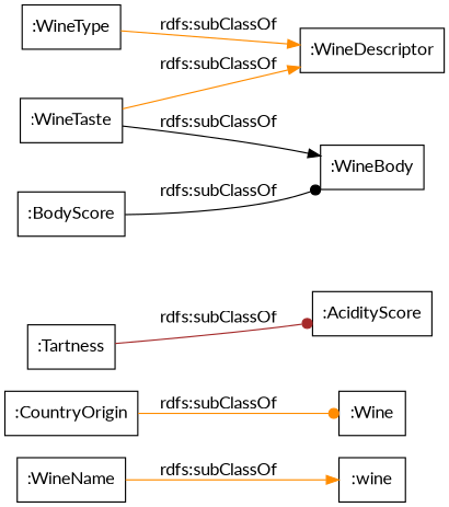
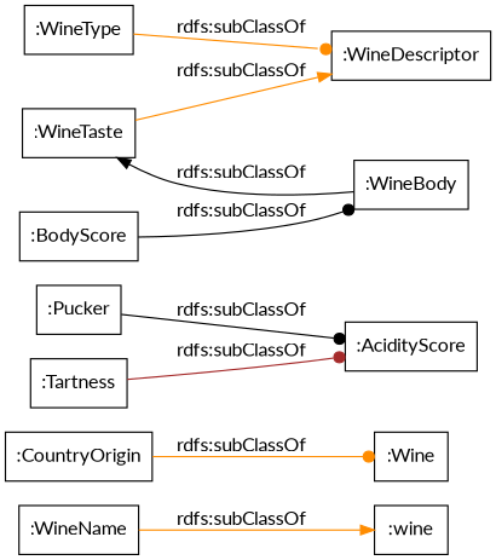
  digraph {
    fontname=Lato
    rankdir=LR
    node [color=black fontname=Lato shape=rectangle]
    edge [arrowhead=normal color=darkorange fontname=Lato]
    ":WineName"
    ":wine"
    ":CountryOrigin"
    ":Wine"
+   ":Pucker"
    ":AcidityScore"
    ":WineType"
    ":WineDescriptor"
    ":Tartness"
    ":WineTaste"
    ":WineBody"
    ":BodyScore"
    ":WineName" -> ":wine" [label="rdfs:subClassOf"]
    ":CountryOrigin" -> ":Wine" [arrowhead=dot label="rdfs:subClassOf"]
-   ":WineType" -> ":WineDescriptor" [label="rdfs:subClassOf"]
+   ":Pucker" -> ":AcidityScore" [arrowhead=dot color=black label="rdfs:subClassOf"]
+   ":WineType" -> ":WineDescriptor" [arrowhead=dot label="rdfs:subClassOf"]
    ":Tartness" -> ":AcidityScore" [arrowhead=dot color=brown label="rdfs:subClassOf"]
    ":WineTaste" -> ":WineDescriptor" [label="rdfs:subClassOf"]
-   ":WineTaste" -> ":WineBody" [color=black label="rdfs:subClassOf"]
+   ":WineBody" -> ":WineTaste" [color=black label="rdfs:subClassOf"]
    ":BodyScore" -> ":WineBody" [arrowhead=dot color=black label="rdfs:subClassOf"]
  }
